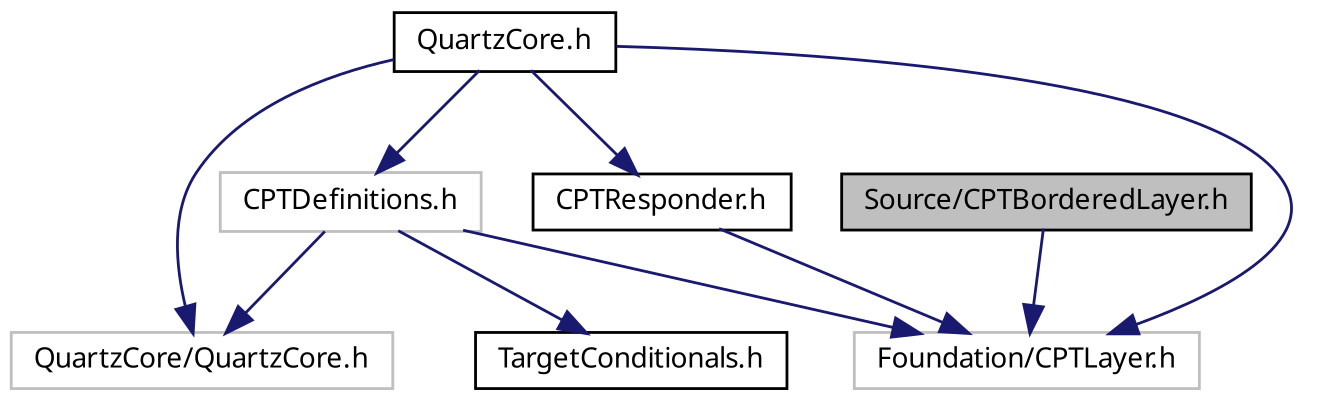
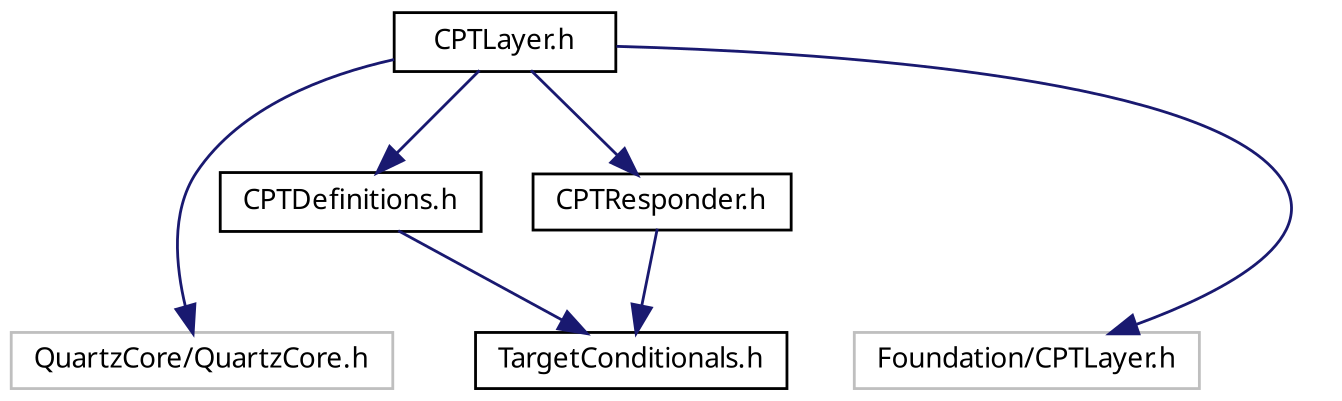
  digraph {
    node [color=black fontname="Lucinda Grande" fontsize=10 shape=record]
    edge [color=midnightblue fontname="Lucinda Grande" fontsize=10 labelfontname="Lucinda Grande" labelfontsize=10 style=solid]
-   n1 [fillcolor=grey75 fontcolor=black height=0.2 label="Source/CPTBorderedLayer.h" style=filled width=0.4]
    n2 [color=grey75 height=0.2 label="Foundation/CPTLayer.h" width=0.4]
-   n3 [height=0.2 label="QuartzCore.h" width=0.4]
+   n3 [height=0.2 label="CPTLayer.h" width=0.4]
    n4 [height=0.2 label="CPTResponder.h" width=0.4]
    n5 [color=grey75 height=0.2 label="QuartzCore/QuartzCore.h" width=0.4]
-   n6 [color=grey75 height=0.2 label="CPTDefinitions.h" width=0.4]
+   n6 [height=0.2 label="CPTDefinitions.h" width=0.4]
    n7 [height=0.2 label="TargetConditionals.h" width=0.4]
-   n1 -> n2
    n3 -> n2
    n3 -> n4
    n3 -> n5
    n3 -> n6
-   n4 -> n2
-   n6 -> n2
-   n6 -> n5
+   n4 -> n7
    n6 -> n7
  }
